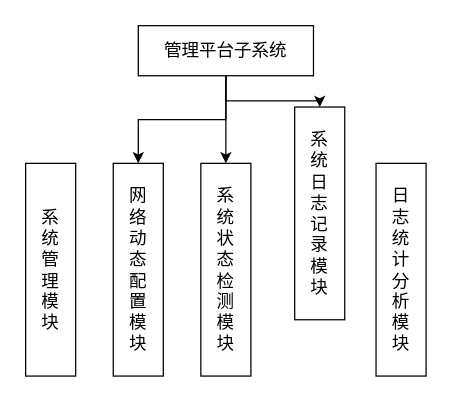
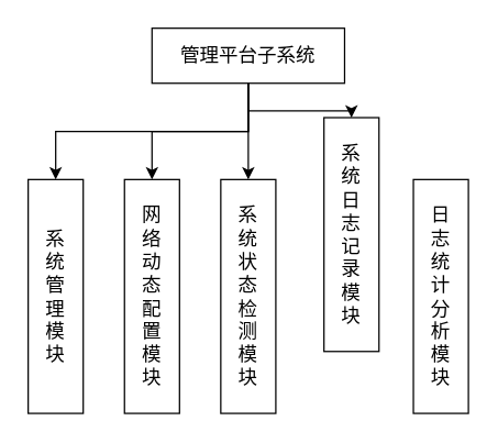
  <mxCell id="0" />
  <mxCell id="1" parent="0" />
  <mxCell id="2" style="edgeStyle=orthogonalEdgeStyle;rounded=0;orthogonalLoop=1;jettySize=auto;html=1;exitX=0.5;exitY=1;exitDx=0;exitDy=0;entryX=0.5;entryY=0;entryDx=0;entryDy=0;fontSize=14;" edge="1" parent="1" source="6" target="7"><mxGeometry relative="1" as="geometry" /></mxCell>
  <mxCell id="3" style="edgeStyle=orthogonalEdgeStyle;rounded=0;orthogonalLoop=1;jettySize=auto;html=1;exitX=0.5;exitY=1;exitDx=0;exitDy=0;entryX=0.5;entryY=0;entryDx=0;entryDy=0;fontSize=14;" edge="1" parent="1" source="6" target="8"><mxGeometry relative="1" as="geometry" /></mxCell>
  <mxCell id="4" style="edgeStyle=orthogonalEdgeStyle;rounded=0;orthogonalLoop=1;jettySize=auto;html=1;exitX=0.5;exitY=1;exitDx=0;exitDy=0;entryX=0.5;entryY=0;entryDx=0;entryDy=0;fontSize=14;" edge="1" parent="1" source="6" target="9"><mxGeometry relative="1" as="geometry" /></mxCell>
+ <mxCell id="5" style="edgeStyle=orthogonalEdgeStyle;rounded=0;orthogonalLoop=1;jettySize=auto;html=1;exitX=0.5;exitY=1;exitDx=0;exitDy=0;entryX=0.5;entryY=0;entryDx=0;entryDy=0;" edge="1" parent="1" source="6" target="10"><mxGeometry relative="1" as="geometry" /></mxCell>
  <mxCell id="6" value="管理平台子系统" style="rounded=0;whiteSpace=wrap;html=1;fontSize=14;" vertex="1" parent="1"><mxGeometry x="110" y="20" width="140" height="40" as="geometry" /></mxCell>
  <mxCell id="7" value="网&lt;br&gt;络&lt;br&gt;动&lt;br&gt;态&lt;br&gt;配&lt;br&gt;置&lt;br&gt;模&lt;br&gt;块" style="rounded=0;whiteSpace=wrap;html=1;fontSize=14;" vertex="1" parent="1"><mxGeometry x="90" y="130" width="40" height="170" as="geometry" /></mxCell>
  <mxCell id="8" value="系&lt;br&gt;统&lt;br&gt;状&lt;br&gt;态&lt;br&gt;检&lt;br&gt;测&lt;br&gt;模&lt;br&gt;块" style="rounded=0;whiteSpace=wrap;html=1;fontSize=14;" vertex="1" parent="1"><mxGeometry x="160" y="130" width="40" height="170" as="geometry" /></mxCell>
  <mxCell id="9" value="系&lt;br&gt;统&lt;br&gt;日&lt;br&gt;志&lt;br&gt;记&lt;br&gt;录&lt;br&gt;模&lt;br&gt;块" style="rounded=0;whiteSpace=wrap;html=1;fontSize=14;" vertex="1" parent="1"><mxGeometry x="235" y="85" width="40" height="170" as="geometry" /></mxCell>
  <mxCell id="10" value="系&lt;br&gt;统&lt;br&gt;管&lt;br&gt;理&lt;br&gt;模&lt;br&gt;块" style="rounded=0;whiteSpace=wrap;html=1;fontSize=14;" vertex="1" parent="1"><mxGeometry x="20" y="130" width="40" height="170" as="geometry" /></mxCell>
  <mxCell id="11" value="日&lt;br&gt;志&lt;br&gt;统&lt;br&gt;计&lt;br&gt;分&lt;br&gt;析&lt;br&gt;模&lt;br&gt;块" style="rounded=0;whiteSpace=wrap;html=1;fontSize=14;" vertex="1" parent="1"><mxGeometry x="300" y="130" width="40" height="170" as="geometry" /></mxCell>
